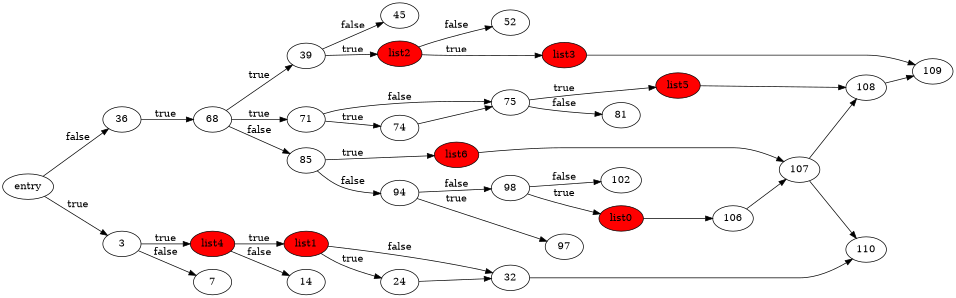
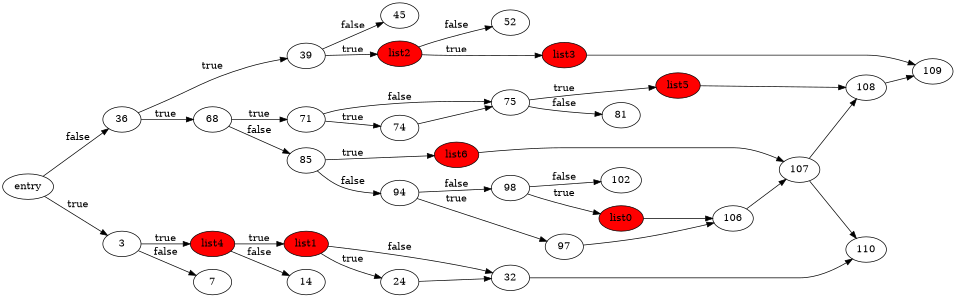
  digraph {
    rankdir=LR
    node [fillcolor=white style=filled]
    n1 [label=entry]
    36
    3
    68
    39
    7
    list4 [fillcolor=red]
    85
    71
    45
    list2 [fillcolor=red]
    list1 [fillcolor=red]
    14
    24
    32
    110
    94
    list6 [fillcolor=red]
    75
    74
    52
    list3 [fillcolor=red]
    98
    97
    107
    81
    list5 [fillcolor=red]
    108
    102
    list0 [fillcolor=red]
    106
    109
    n1 -> 36 [label=false]
    n1 -> 3 [label=true]
    36 -> 68 [label=true]
-   68 -> 39 [label=true]
+   36 -> 39 [label=true]
    3 -> 7 [label=false]
    3 -> list4 [label=true]
    68 -> 85 [label=false]
    68 -> 71 [label=true]
    39 -> 45 [label=false]
    39 -> list2 [label=true]
    list4 -> list1 [label=true]
    list4 -> 14 [label=false]
    85 -> 94 [label=false]
    85 -> list6 [label=true]
    71 -> 75 [label=false]
    71 -> 74 [label=true]
    list2 -> 52 [label=false]
    list2 -> list3 [label=true]
    list1 -> 24 [label=true]
    list1 -> 32 [label=false]
    24 -> 32
    32 -> 110
    94 -> 98 [label=false]
    94 -> 97 [label=true]
    list6 -> 107
    75 -> 81 [label=false]
    75 -> list5 [label=true]
    74 -> 75
    list3 -> 109
    98 -> 102 [label=false]
    98 -> list0 [label=true]
+   97 -> 106
    107 -> 110
    107 -> 108
    list5 -> 108
    108 -> 109
    list0 -> 106
    106 -> 107
  }
